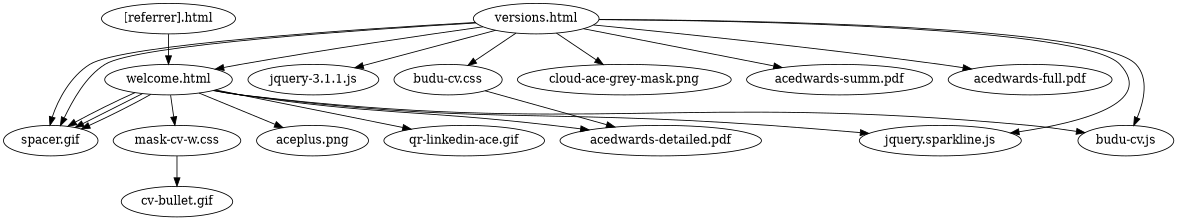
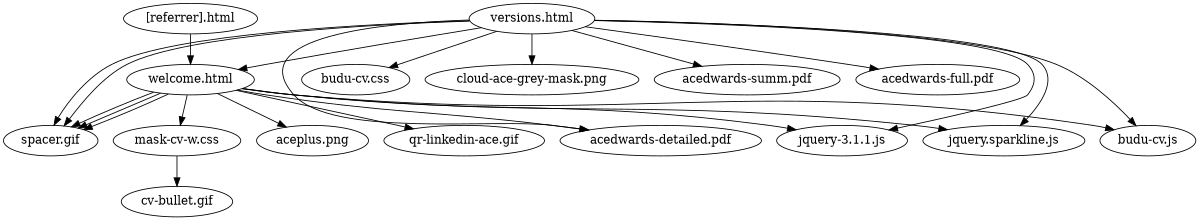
  digraph {
    fontname="DejaVu Serif"
    node [fontname="DejaVu Serif"]
    edge [fontname="DejaVu Serif"]
    "[referrer].html"
    "welcome.html"
    n3 [label="mask-cv-w.css"]
    "jquery-3.1.1.js"
    "jquery.sparkline.js"
    "budu-cv.js"
    "aceplus.png"
    "qr-linkedin-ace.gif"
    "spacer.gif"
    "acedwards-detailed.pdf"
    "cv-bullet.gif"
    "versions.html"
    "budu-cv.css"
    "cloud-ace-grey-mask.png"
    "acedwards-summ.pdf"
    "acedwards-full.pdf"
    "[referrer].html" -> "welcome.html"
    "welcome.html" -> n3
+   "welcome.html" -> "jquery-3.1.1.js"
    "welcome.html" -> "jquery.sparkline.js"
    "welcome.html" -> "budu-cv.js"
    "welcome.html" -> "aceplus.png"
    "welcome.html" -> "qr-linkedin-ace.gif"
    "welcome.html" -> "spacer.gif"
    "welcome.html" -> "spacer.gif"
    "welcome.html" -> "spacer.gif"
    "welcome.html" -> "acedwards-detailed.pdf"
    n3 -> "cv-bullet.gif"
    "versions.html" -> "welcome.html"
    "versions.html" -> "jquery-3.1.1.js"
    "versions.html" -> "jquery.sparkline.js"
    "versions.html" -> "budu-cv.js"
    "versions.html" -> "spacer.gif"
    "versions.html" -> "spacer.gif"
-   "budu-cv.css" -> "acedwards-detailed.pdf"
+   "versions.html" -> "acedwards-detailed.pdf"
    "versions.html" -> "budu-cv.css"
    "versions.html" -> "cloud-ace-grey-mask.png"
    "versions.html" -> "acedwards-summ.pdf"
    "versions.html" -> "acedwards-full.pdf"
  }
